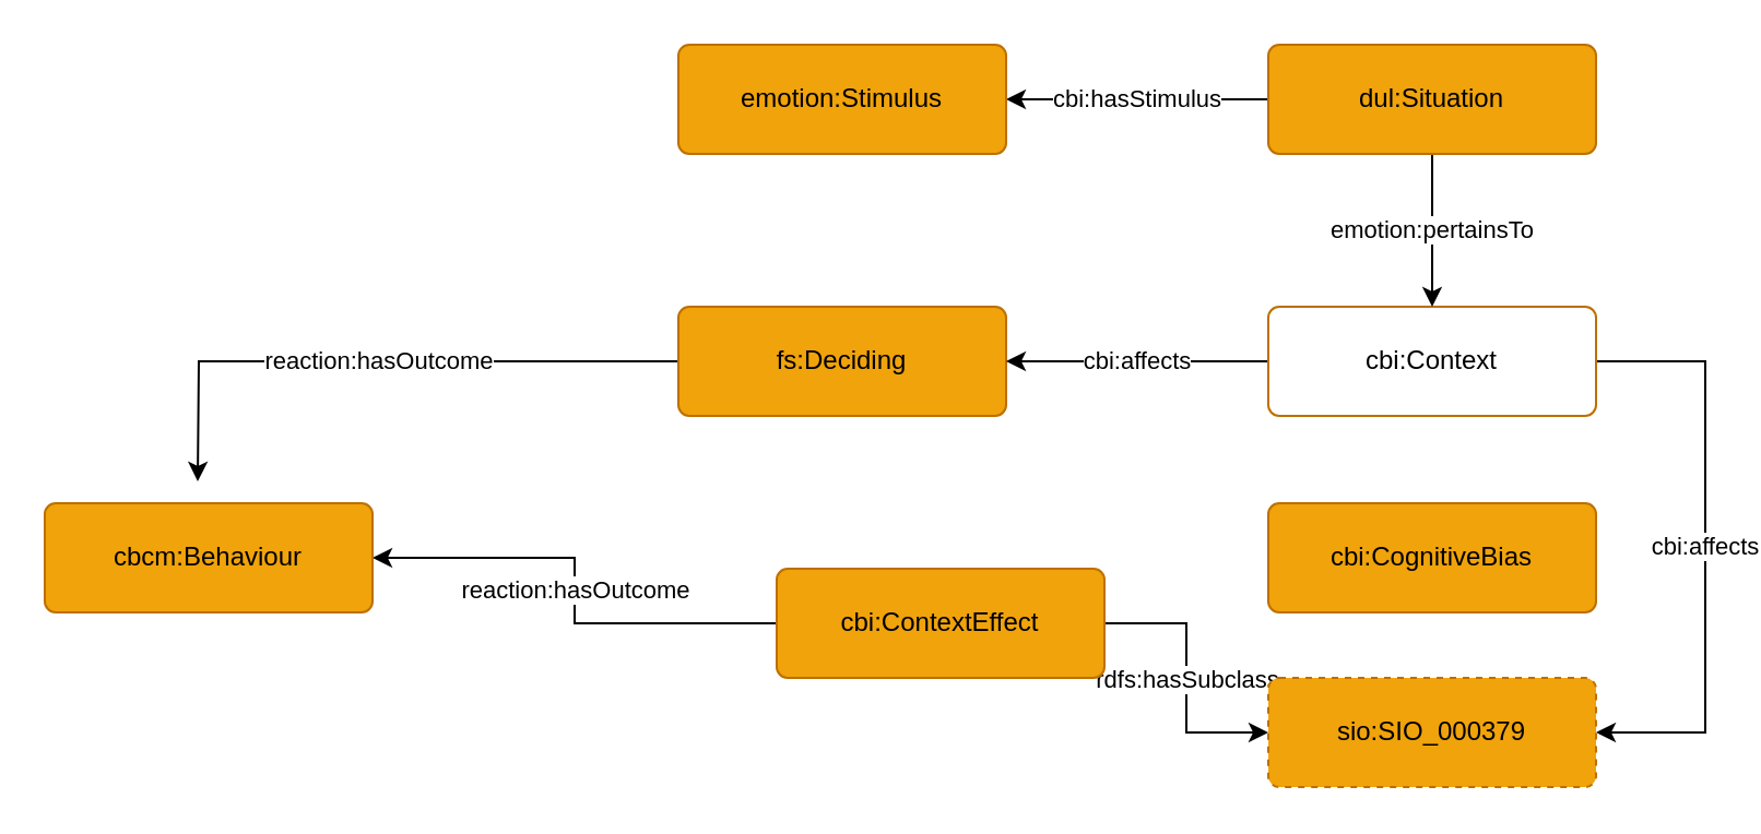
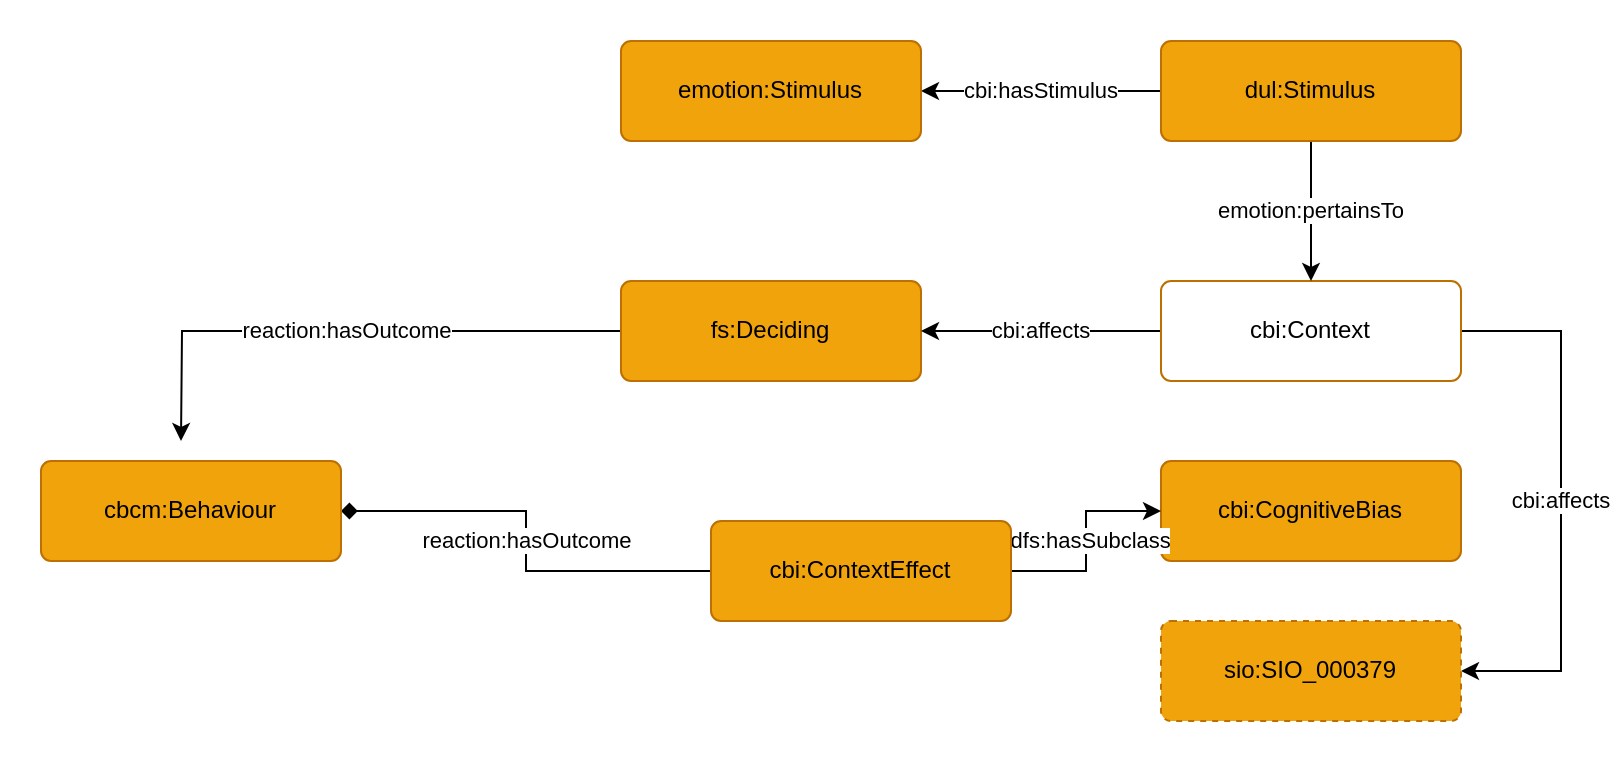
  <mxCell id="0" />
  <mxCell id="1" parent="0" />
  <mxCell id="2" value="cbi:CognitiveBias" style="rounded=1;arcSize=10;whiteSpace=wrap;html=1;align=center;fillColor=#f0a30a;strokeColor=#BD7000;fontColor=#000000;" vertex="1" parent="1"><mxGeometry x="580" y="230" width="150" height="50" as="geometry" /></mxCell>
- <mxCell id="3" value="rdfs:hasSubclass" style="edgeStyle=orthogonalEdgeStyle;rounded=0;orthogonalLoop=1;jettySize=auto;html=1;" edge="1" parent="1" source="5" target="15"><mxGeometry relative="1" as="geometry" /></mxCell>
- <mxCell id="4" value="reaction:hasOutcome" style="edgeStyle=orthogonalEdgeStyle;rounded=0;orthogonalLoop=1;jettySize=auto;html=1;" edge="1" parent="1" source="5" target="14"><mxGeometry relative="1" as="geometry" /></mxCell>
+ <mxCell id="3" value="rdfs:hasSubclass" style="edgeStyle=orthogonalEdgeStyle;rounded=0;orthogonalLoop=1;jettySize=auto;html=1;entryX=0;entryY=0.5;entryDx=0;entryDy=0;" edge="1" parent="1" source="5" target="2"><mxGeometry relative="1" as="geometry" /></mxCell>
+ <mxCell id="4" value="reaction:hasOutcome" style="edgeStyle=orthogonalEdgeStyle;rounded=0;orthogonalLoop=1;jettySize=auto;html=1;endArrow=diamond;" edge="1" parent="1" source="5" target="14"><mxGeometry relative="1" as="geometry" /></mxCell>
  <mxCell id="5" value="cbi:ContextEffect" style="rounded=1;arcSize=10;whiteSpace=wrap;html=1;align=center;fillColor=#f0a30a;strokeColor=#BD7000;fontColor=#000000;" vertex="1" parent="1"><mxGeometry x="355" y="260" width="150" height="50" as="geometry" /></mxCell>
  <mxCell id="6" value="reaction:hasOutcome" style="edgeStyle=orthogonalEdgeStyle;rounded=0;orthogonalLoop=1;jettySize=auto;html=1;" edge="1" parent="1" source="7"><mxGeometry relative="1" as="geometry"><mxPoint x="90" y="220" as="targetPoint" /></mxGeometry></mxCell>
  <mxCell id="7" value="fs:Deciding" style="rounded=1;arcSize=10;whiteSpace=wrap;html=1;align=center;fillColor=#f0a30a;strokeColor=#BD7000;fontColor=#000000;" vertex="1" parent="1"><mxGeometry x="310" y="140" width="150" height="50" as="geometry" /></mxCell>
  <mxCell id="8" value="cbi:affects" style="edgeStyle=orthogonalEdgeStyle;rounded=0;orthogonalLoop=1;jettySize=auto;html=1;entryX=1;entryY=0.5;entryDx=0;entryDy=0;" edge="1" parent="1" source="10" target="7"><mxGeometry relative="1" as="geometry" /></mxCell>
  <mxCell id="9" value="cbi:affects" style="edgeStyle=orthogonalEdgeStyle;rounded=0;orthogonalLoop=1;jettySize=auto;html=1;entryX=1;entryY=0.5;entryDx=0;entryDy=0;" edge="1" parent="1" source="10" target="15"><mxGeometry relative="1" as="geometry"><Array as="points"><mxPoint x="780" y="165" /><mxPoint x="780" y="335" /></Array></mxGeometry></mxCell>
  <mxCell id="10" value="cbi:Context" style="rounded=1;arcSize=10;whiteSpace=wrap;html=1;align=center;fillColor=#ffffff;strokeColor=#BD7000;fontColor=#000000;" vertex="1" parent="1"><mxGeometry x="580" y="140" width="150" height="50" as="geometry" /></mxCell>
  <mxCell id="11" value="emotion:pertainsTo" style="edgeStyle=orthogonalEdgeStyle;rounded=0;orthogonalLoop=1;jettySize=auto;html=1;entryX=0.5;entryY=0;entryDx=0;entryDy=0;" edge="1" parent="1" source="13" target="10"><mxGeometry relative="1" as="geometry" /></mxCell>
  <mxCell id="12" value="cbi:hasStimulus" style="edgeStyle=orthogonalEdgeStyle;rounded=0;orthogonalLoop=1;jettySize=auto;html=1;exitX=0;exitY=0.5;exitDx=0;exitDy=0;entryX=1;entryY=0.5;entryDx=0;entryDy=0;" edge="1" parent="1" source="13" target="16"><mxGeometry relative="1" as="geometry" /></mxCell>
- <mxCell id="13" value="dul:Situation" style="rounded=1;arcSize=10;whiteSpace=wrap;html=1;align=center;fillColor=#f0a30a;strokeColor=#BD7000;fontColor=#000000;" vertex="1" parent="1"><mxGeometry x="580" y="20" width="150" height="50" as="geometry" /></mxCell>
+ <mxCell id="13" value="dul:Stimulus" style="rounded=1;arcSize=10;whiteSpace=wrap;html=1;align=center;fillColor=#f0a30a;strokeColor=#BD7000;fontColor=#000000;" vertex="1" parent="1"><mxGeometry x="580" y="20" width="150" height="50" as="geometry" /></mxCell>
  <mxCell id="14" value="cbcm:Behaviour" style="rounded=1;arcSize=10;whiteSpace=wrap;html=1;align=center;fillColor=#f0a30a;strokeColor=#BD7000;fontColor=#000000;" vertex="1" parent="1"><mxGeometry x="20" y="230" width="150" height="50" as="geometry" /></mxCell>
  <mxCell id="15" value="sio:SIO_000379" style="rounded=1;arcSize=10;whiteSpace=wrap;html=1;align=center;fillColor=#f0a30a;strokeColor=#BD7000;fontColor=#000000;dashed=1;" vertex="1" parent="1"><mxGeometry x="580" y="310" width="150" height="50" as="geometry" /></mxCell>
  <mxCell id="16" value="emotion:Stimulus" style="rounded=1;arcSize=10;whiteSpace=wrap;html=1;align=center;fillColor=#f0a30a;strokeColor=#BD7000;fontColor=#000000;" vertex="1" parent="1"><mxGeometry x="310" y="20" width="150" height="50" as="geometry" /></mxCell>
